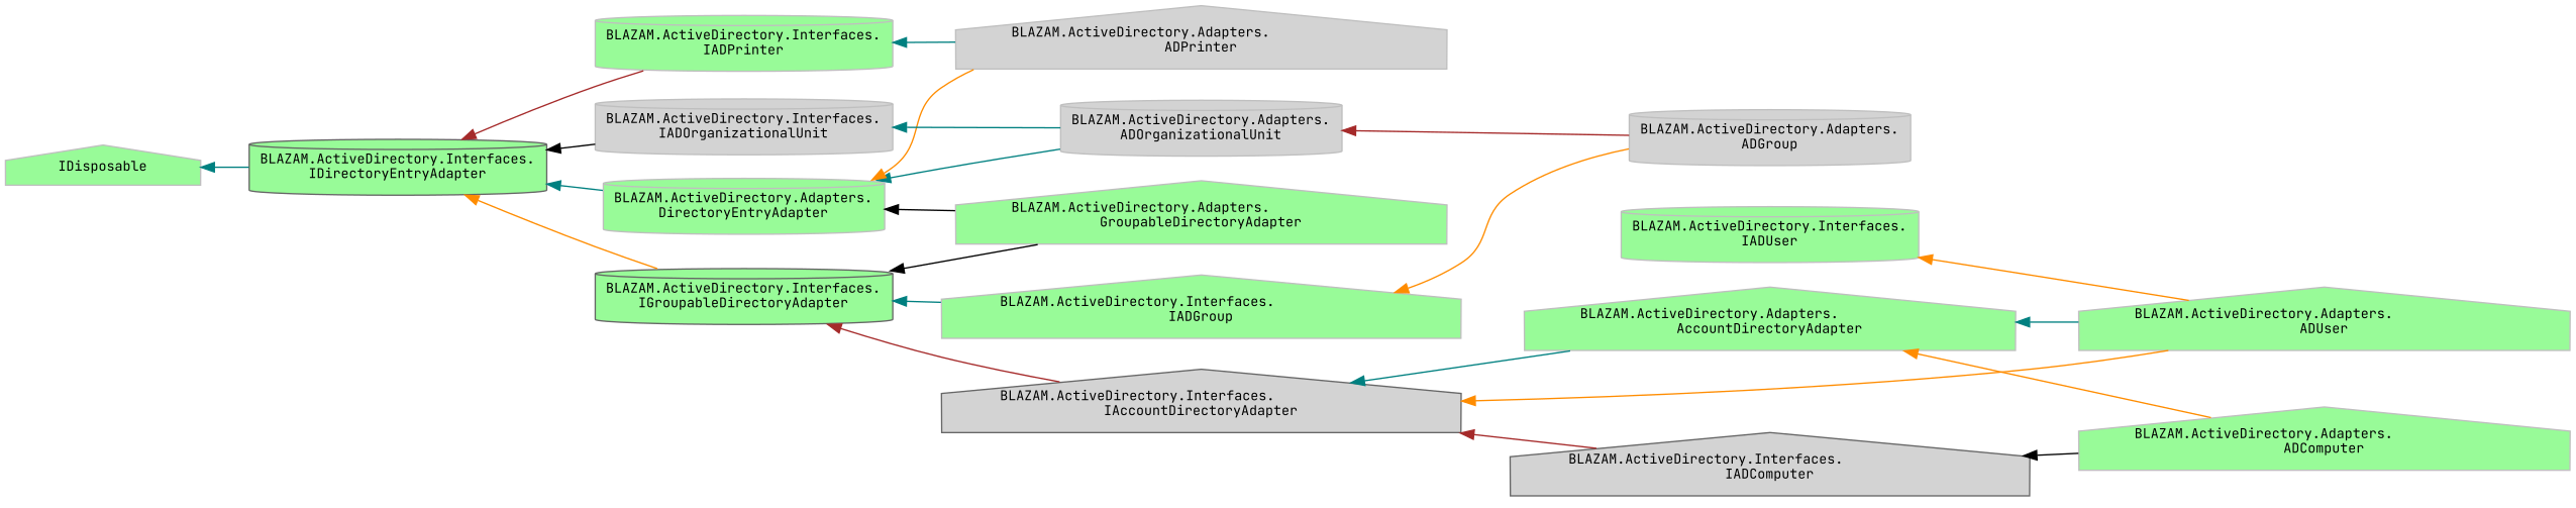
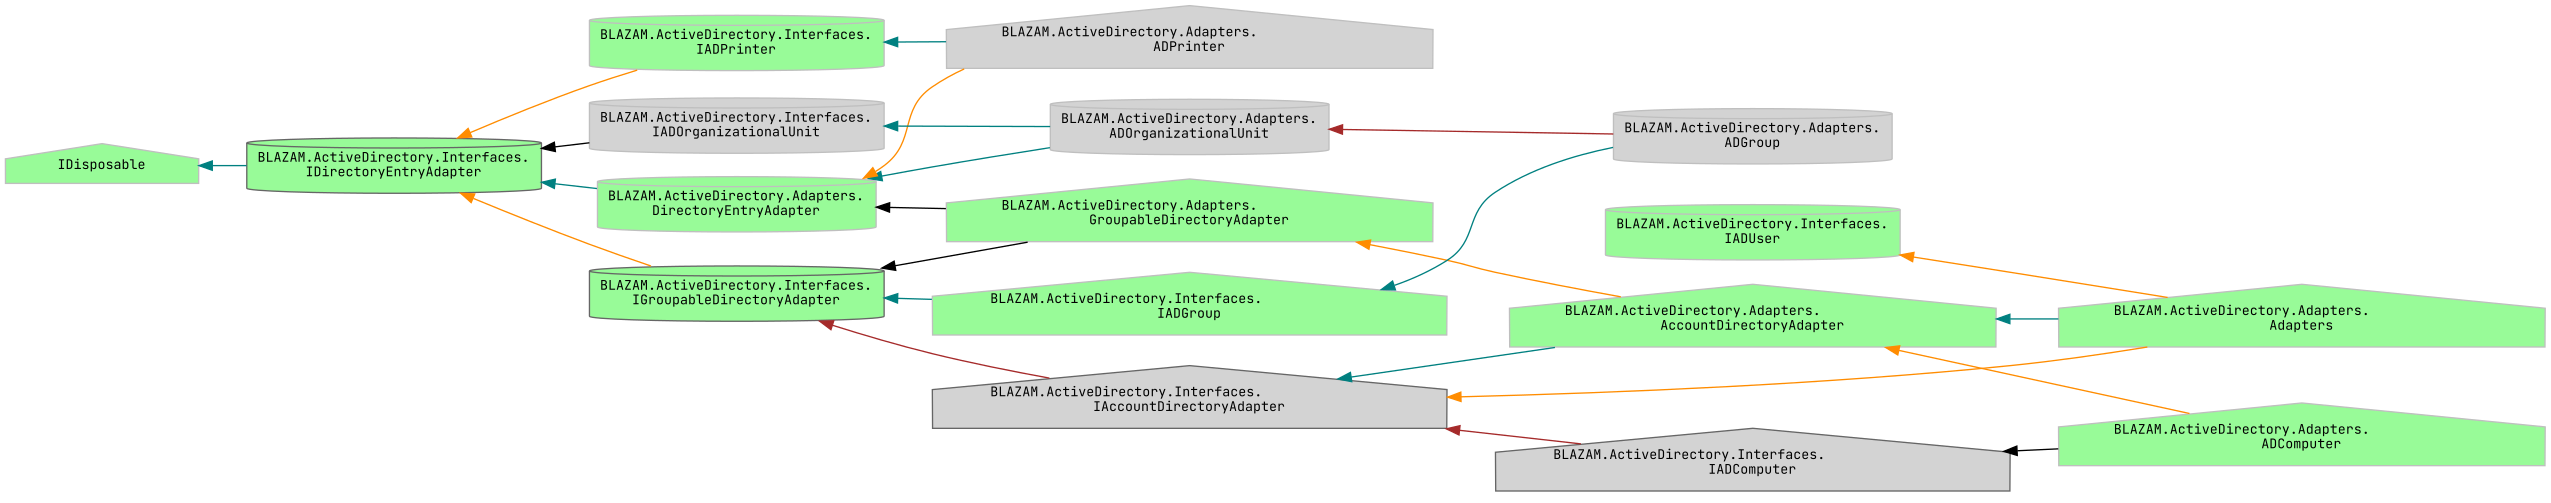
  digraph {
    fontname="JetBrains Mono"
    rankdir=LR
    node [color=grey75 fillcolor=palegreen fontname="JetBrains Mono" fontsize=10 shape=house style=filled]
    edge [color=teal dir=back fontname="JetBrains Mono" fontsize=10 labelfontname=Helvetica labelfontsize=10 style=solid]
    n1 [color=gray40 fontcolor=black height=0.2 label="BLAZAM.ActiveDirectory.Interfaces.\lIDirectoryEntryAdapter" shape=cylinder width=0.4]
    n2 [height=0.2 label="BLAZAM.ActiveDirectory.Adapters.\lDirectoryEntryAdapter" shape=cylinder width=0.4]
    n3 [fillcolor=lightgrey height=0.2 label="BLAZAM.ActiveDirectory.Interfaces.\lIADOrganizationalUnit" shape=cylinder width=0.4]
    n4 [height=0.2 label="BLAZAM.ActiveDirectory.Interfaces.\lIADPrinter" shape=cylinder width=0.4]
    n5 [color=gray40 height=0.2 label="BLAZAM.ActiveDirectory.Interfaces.\lIGroupableDirectoryAdapter" shape=cylinder width=0.4]
    n6 [fillcolor=lightgrey height=0.2 label="BLAZAM.ActiveDirectory.Adapters.\lADOrganizationalUnit" shape=cylinder width=0.4]
    n7 [fillcolor=lightgrey height=0.2 label="BLAZAM.ActiveDirectory.Adapters.\lADPrinter" width=0.4]
    n8 [height=0.2 label="BLAZAM.ActiveDirectory.Adapters.\lGroupableDirectoryAdapter" width=0.4]
    n9 [height=0.2 label="BLAZAM.ActiveDirectory.Interfaces.\lIADGroup" width=0.4]
    n10 [color=gray40 fillcolor=lightgrey height=0.2 label="BLAZAM.ActiveDirectory.Interfaces.\lIAccountDirectoryAdapter" width=0.4]
    n11 [height=0.2 label=IDisposable width=0.4]
    n12 [fillcolor=lightgrey height=0.2 label="BLAZAM.ActiveDirectory.Adapters.\lADGroup" shape=cylinder width=0.4]
    n13 [height=0.2 label="BLAZAM.ActiveDirectory.Adapters.\lAccountDirectoryAdapter" width=0.4]
    n14 [height=0.2 label="BLAZAM.ActiveDirectory.Adapters.\lADComputer" width=0.4]
-   n15 [height=0.2 label="BLAZAM.ActiveDirectory.Adapters.\lADUser" width=0.4]
+   n15 [height=0.2 label="BLAZAM.ActiveDirectory.Adapters.\lAdapters" width=0.4]
    n16 [color=gray40 fillcolor=lightgrey height=0.2 label="BLAZAM.ActiveDirectory.Interfaces.\lIADComputer" width=0.4]
    n17 [height=0.2 label="BLAZAM.ActiveDirectory.Interfaces.\lIADUser" shape=cylinder width=0.4]
    n1 -> n2
    n1 -> n3 [color=black]
-   n1 -> n4 [color=brown]
+   n1 -> n4 [color=darkorange]
    n1 -> n5 [color=darkorange]
    n2 -> n6
    n2 -> n7 [color=darkorange]
    n2 -> n8 [color=black]
    n3 -> n6
    n4 -> n7
    n5 -> n8 [color=black]
    n5 -> n9
    n5 -> n10 [color=brown]
    n6 -> n12 [color=brown]
-   n9 -> n12 [color=darkorange]
+   n8 -> n13 [color=darkorange]
+   n9 -> n12
    n10 -> n13
    n10 -> n15 [color=darkorange]
    n10 -> n16 [color=brown]
    n11 -> n1
    n13 -> n14 [color=darkorange]
    n13 -> n15
    n16 -> n14 [color=black]
    n17 -> n15 [color=darkorange]
  }
